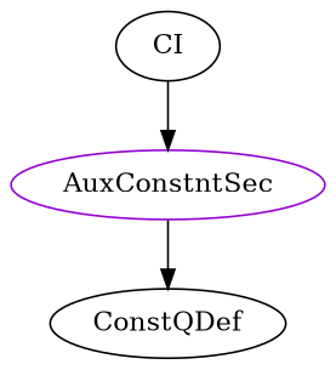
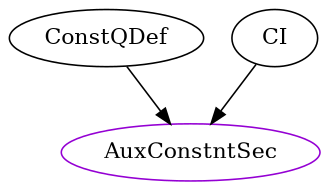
  digraph {
    n1 [color=darkviolet label=AuxConstntSec shape=oval]
    ConstQDef
    CI
-   n1 -> ConstQDef
+   ConstQDef -> n1
    CI -> n1
  }
